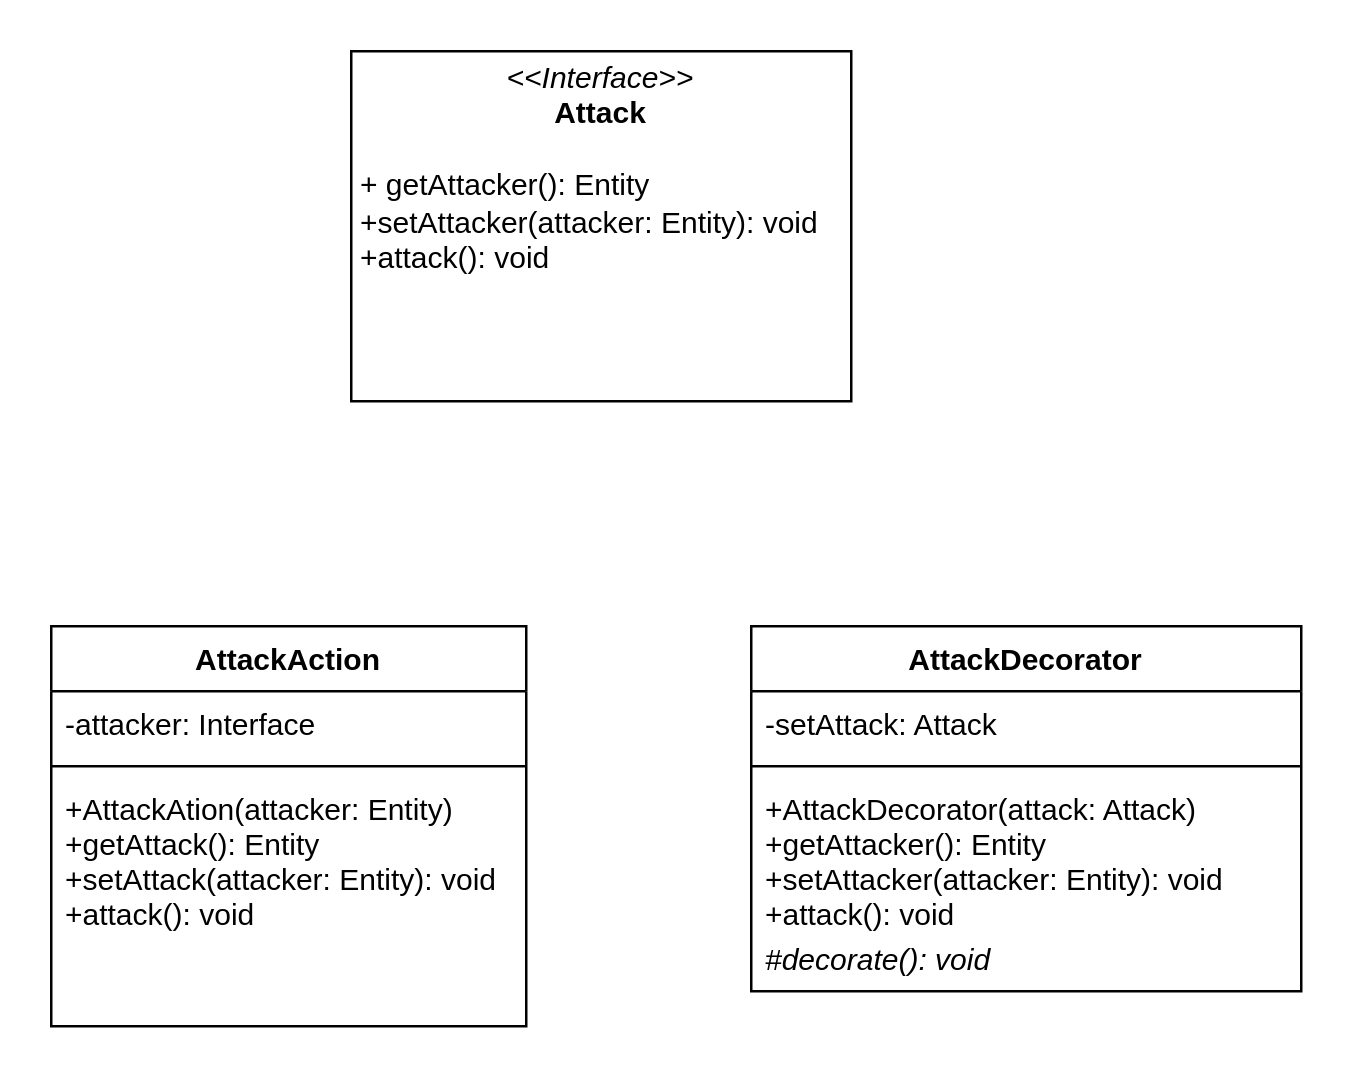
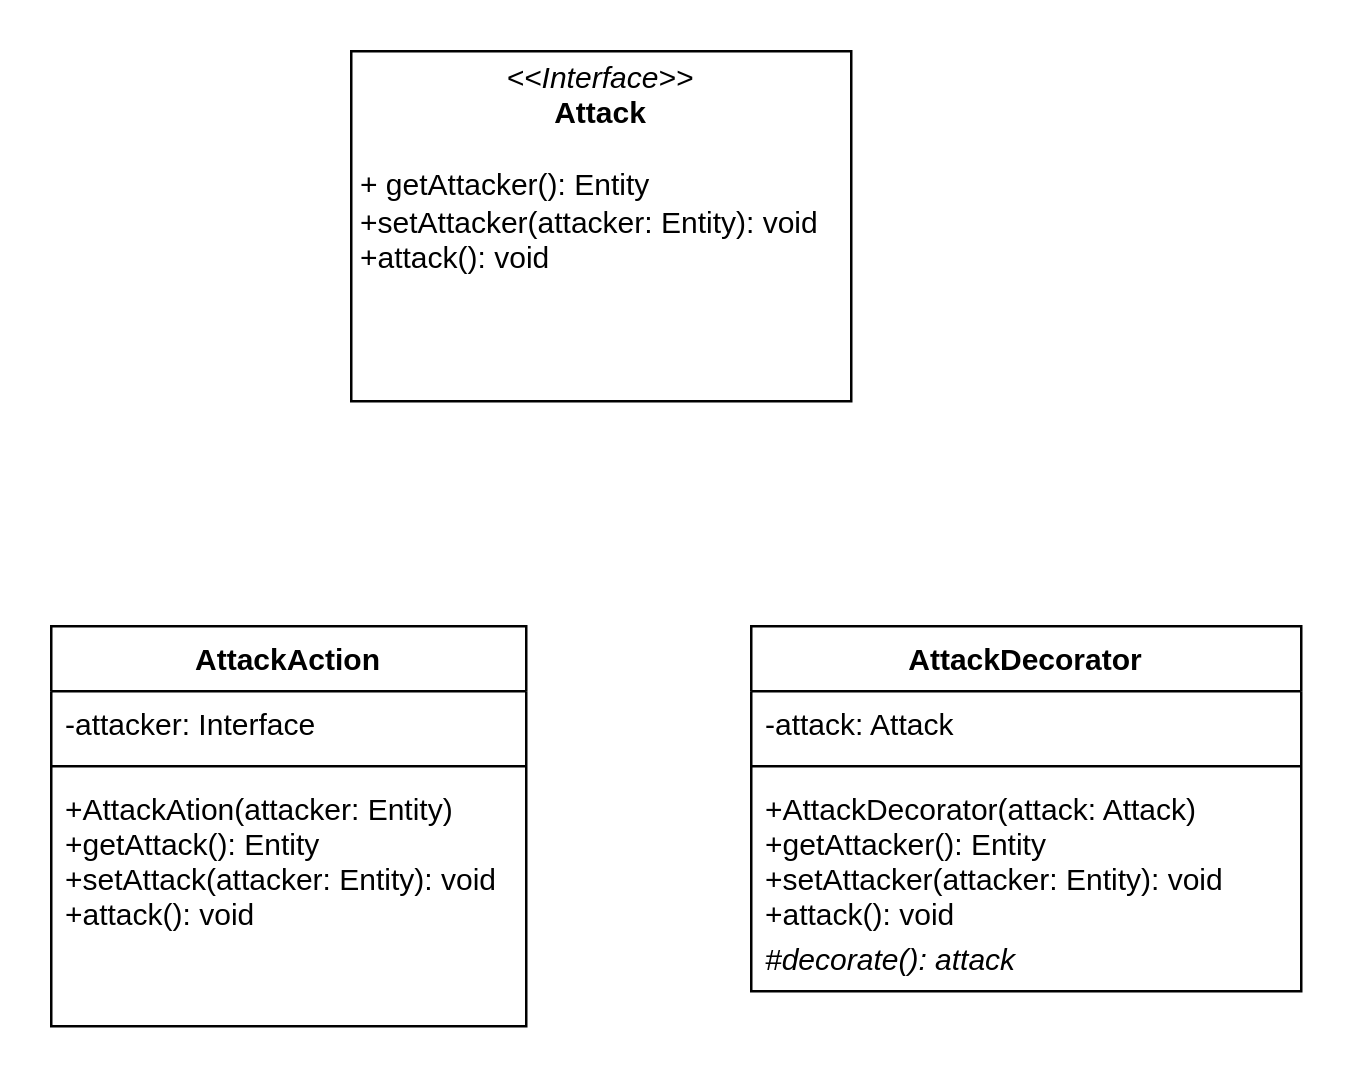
  <mxCell id="0" />
  <mxCell id="1" parent="0" />
  <mxCell id="2" value="AttackDecorator" style="swimlane;fontStyle=1;align=center;verticalAlign=top;childLayout=stackLayout;horizontal=1;startSize=26;horizontalStack=0;resizeParent=1;resizeParentMax=0;resizeLast=0;collapsible=1;marginBottom=0;" parent="1" vertex="1"><mxGeometry x="300" y="250" width="220" height="146" as="geometry" /></mxCell>
- <mxCell id="3" value="-setAttack: Attack" style="text;strokeColor=none;fillColor=none;align=left;verticalAlign=top;spacingLeft=4;spacingRight=4;overflow=hidden;rotatable=0;points=[[0,0.5],[1,0.5]];portConstraint=eastwest;" parent="2" vertex="1"><mxGeometry y="26" width="220" height="26" as="geometry" /></mxCell>
+ <mxCell id="3" value="-attack: Attack" style="text;strokeColor=none;fillColor=none;align=left;verticalAlign=top;spacingLeft=4;spacingRight=4;overflow=hidden;rotatable=0;points=[[0,0.5],[1,0.5]];portConstraint=eastwest;" parent="2" vertex="1"><mxGeometry y="26" width="220" height="26" as="geometry" /></mxCell>
  <mxCell id="4" value="" style="line;strokeWidth=1;fillColor=none;align=left;verticalAlign=middle;spacingTop=-1;spacingLeft=3;spacingRight=3;rotatable=0;labelPosition=right;points=[];portConstraint=eastwest;" parent="2" vertex="1"><mxGeometry y="52" width="220" height="8" as="geometry" /></mxCell>
  <mxCell id="5" value="+AttackDecorator(attack: Attack)&#10;+getAttacker(): Entity&#10;+setAttacker(attacker: Entity): void&#10;+attack(): void" style="text;strokeColor=none;fillColor=none;align=left;verticalAlign=top;spacingLeft=4;spacingRight=4;overflow=hidden;rotatable=0;points=[[0,0.5],[1,0.5]];portConstraint=eastwest;" parent="2" vertex="1"><mxGeometry y="60" width="220" height="60" as="geometry" /></mxCell>
- <mxCell id="6" value="#decorate(): void" style="text;strokeColor=none;fillColor=none;align=left;verticalAlign=top;spacingLeft=4;spacingRight=4;overflow=hidden;rotatable=0;points=[[0,0.5],[1,0.5]];portConstraint=eastwest;fontStyle=2" parent="2" vertex="1"><mxGeometry y="120" width="220" height="26" as="geometry" /></mxCell>
+ <mxCell id="6" value="#decorate(): attack" style="text;strokeColor=none;fillColor=none;align=left;verticalAlign=top;spacingLeft=4;spacingRight=4;overflow=hidden;rotatable=0;points=[[0,0.5],[1,0.5]];portConstraint=eastwest;fontStyle=2" parent="2" vertex="1"><mxGeometry y="120" width="220" height="26" as="geometry" /></mxCell>
  <mxCell id="7" value="AttackAction" style="swimlane;fontStyle=1;align=center;verticalAlign=top;childLayout=stackLayout;horizontal=1;startSize=26;horizontalStack=0;resizeParent=1;resizeParentMax=0;resizeLast=0;collapsible=1;marginBottom=0;" parent="1" vertex="1"><mxGeometry x="20" y="250" width="190" height="160" as="geometry" /></mxCell>
  <mxCell id="8" value="-attacker: Interface" style="text;strokeColor=none;fillColor=none;align=left;verticalAlign=top;spacingLeft=4;spacingRight=4;overflow=hidden;rotatable=0;points=[[0,0.5],[1,0.5]];portConstraint=eastwest;" parent="7" vertex="1"><mxGeometry y="26" width="190" height="26" as="geometry" /></mxCell>
  <mxCell id="9" value="" style="line;strokeWidth=1;fillColor=none;align=left;verticalAlign=middle;spacingTop=-1;spacingLeft=3;spacingRight=3;rotatable=0;labelPosition=right;points=[];portConstraint=eastwest;" parent="7" vertex="1"><mxGeometry y="52" width="190" height="8" as="geometry" /></mxCell>
  <mxCell id="10" value="+AttackAtion(attacker: Entity)&#10;+getAttack(): Entity&#10;+setAttack(attacker: Entity): void&#10;+attack(): void" style="text;strokeColor=none;fillColor=none;align=left;verticalAlign=top;spacingLeft=4;spacingRight=4;overflow=hidden;rotatable=0;points=[[0,0.5],[1,0.5]];portConstraint=eastwest;" parent="7" vertex="1"><mxGeometry y="60" width="190" height="100" as="geometry" /></mxCell>
  <mxCell id="11" value="&lt;p style=&quot;margin: 0px ; margin-top: 4px ; text-align: center&quot;&gt;&lt;i&gt;&amp;lt;&amp;lt;Interface&amp;gt;&amp;gt;&lt;/i&gt;&lt;br&gt;&lt;b&gt;Attack&lt;/b&gt;&lt;/p&gt;&lt;p style=&quot;margin: 0px ; margin-left: 4px&quot;&gt;&lt;br&gt;&lt;/p&gt;&lt;p style=&quot;margin: 0px ; margin-left: 4px&quot;&gt;+ getAttacker(): Entity&lt;/p&gt;&lt;p style=&quot;margin: 0px ; margin-left: 4px&quot;&gt;+setAttacker(attacker: Entity): void&lt;br&gt;+attack(): void&lt;br&gt;&lt;/p&gt;" style="verticalAlign=top;align=left;overflow=fill;fontSize=12;fontFamily=Helvetica;html=1;" parent="1" vertex="1"><mxGeometry x="140" y="20" width="200" height="140" as="geometry" /></mxCell>
